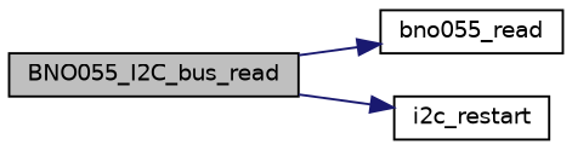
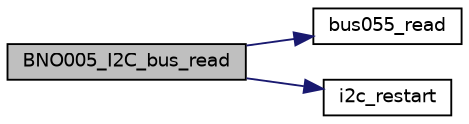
  digraph {
    rankdir=LR
    node [color=black fillcolor=white fontname=Helvetica fontsize=10 shape=record style=filled]
    edge [color=midnightblue fontname=Helvetica fontsize=10 labelfontname=Helvetica labelfontsize=10 style=solid]
-   n1 [fillcolor=grey75 fontcolor=black height=0.2 label=BNO055_I2C_bus_read width=0.4]
-   n2 [height=0.2 label=bno055_read width=0.4]
+   n1 [fillcolor=grey75 fontcolor=black height=0.2 label=BNO005_I2C_bus_read width=0.4]
+   n2 [height=0.2 label=bus055_read width=0.4]
    n3 [height=0.2 label=i2c_restart width=0.4]
    n1 -> n2
    n1 -> n3
  }
